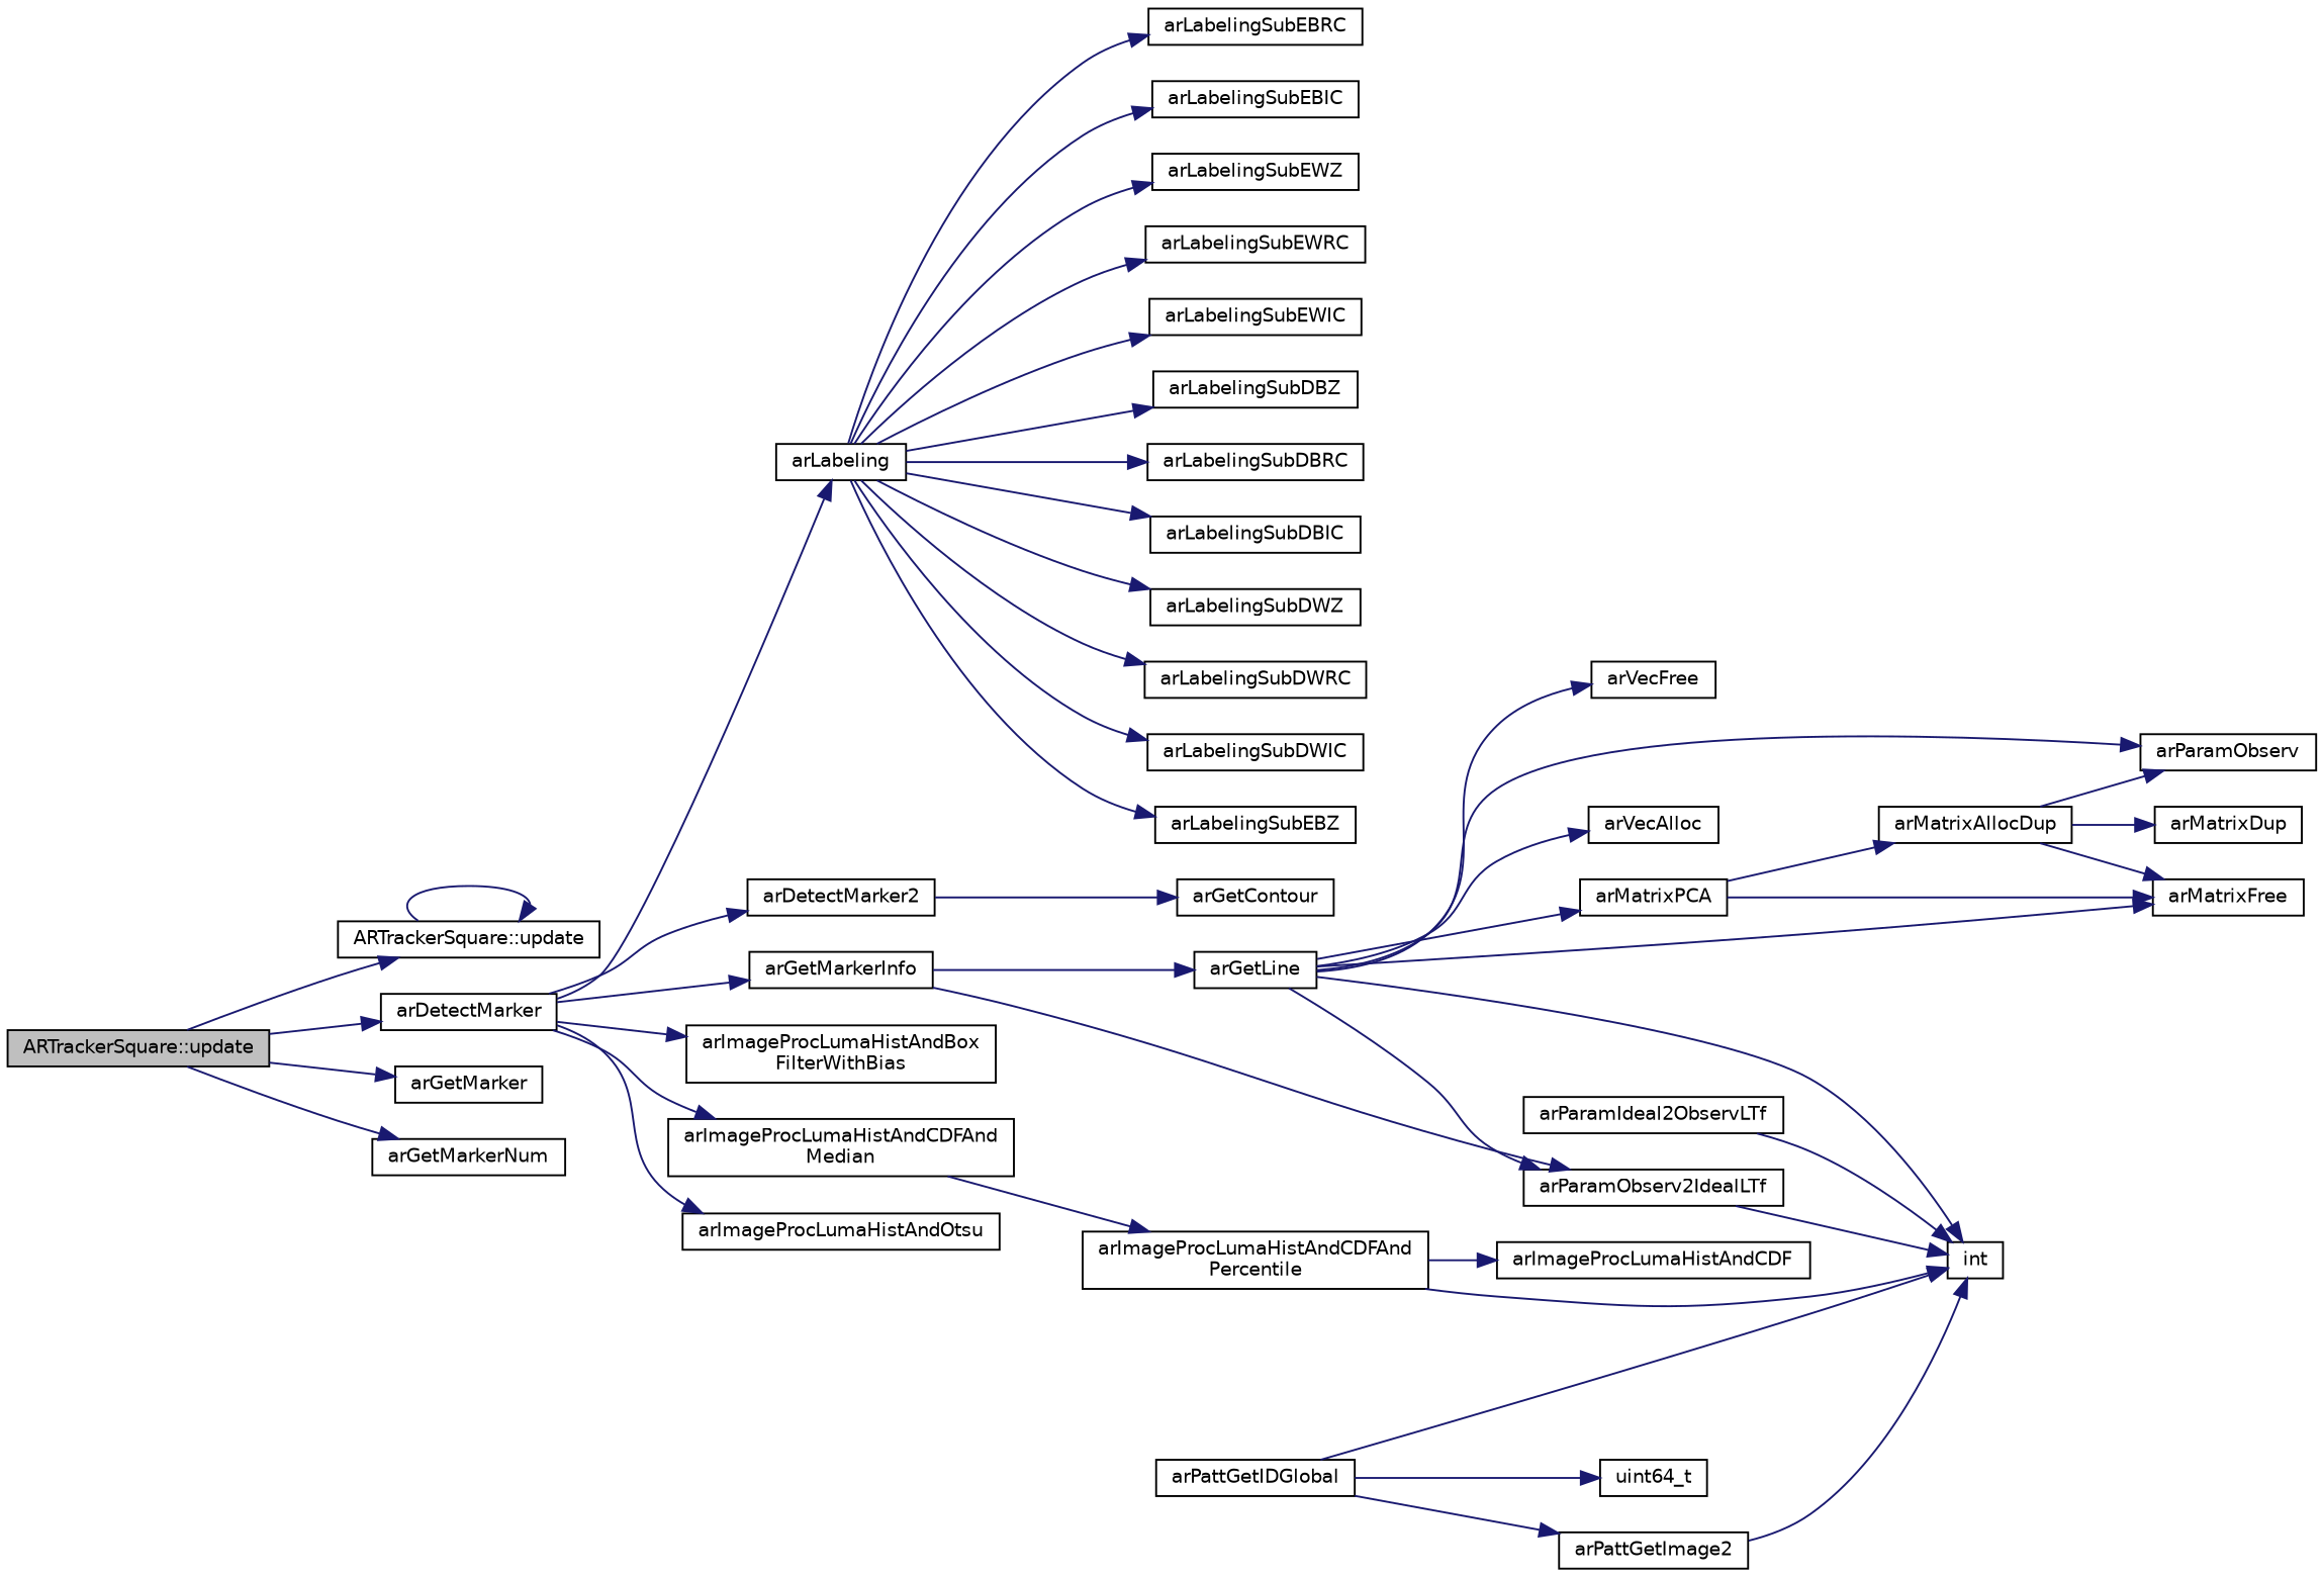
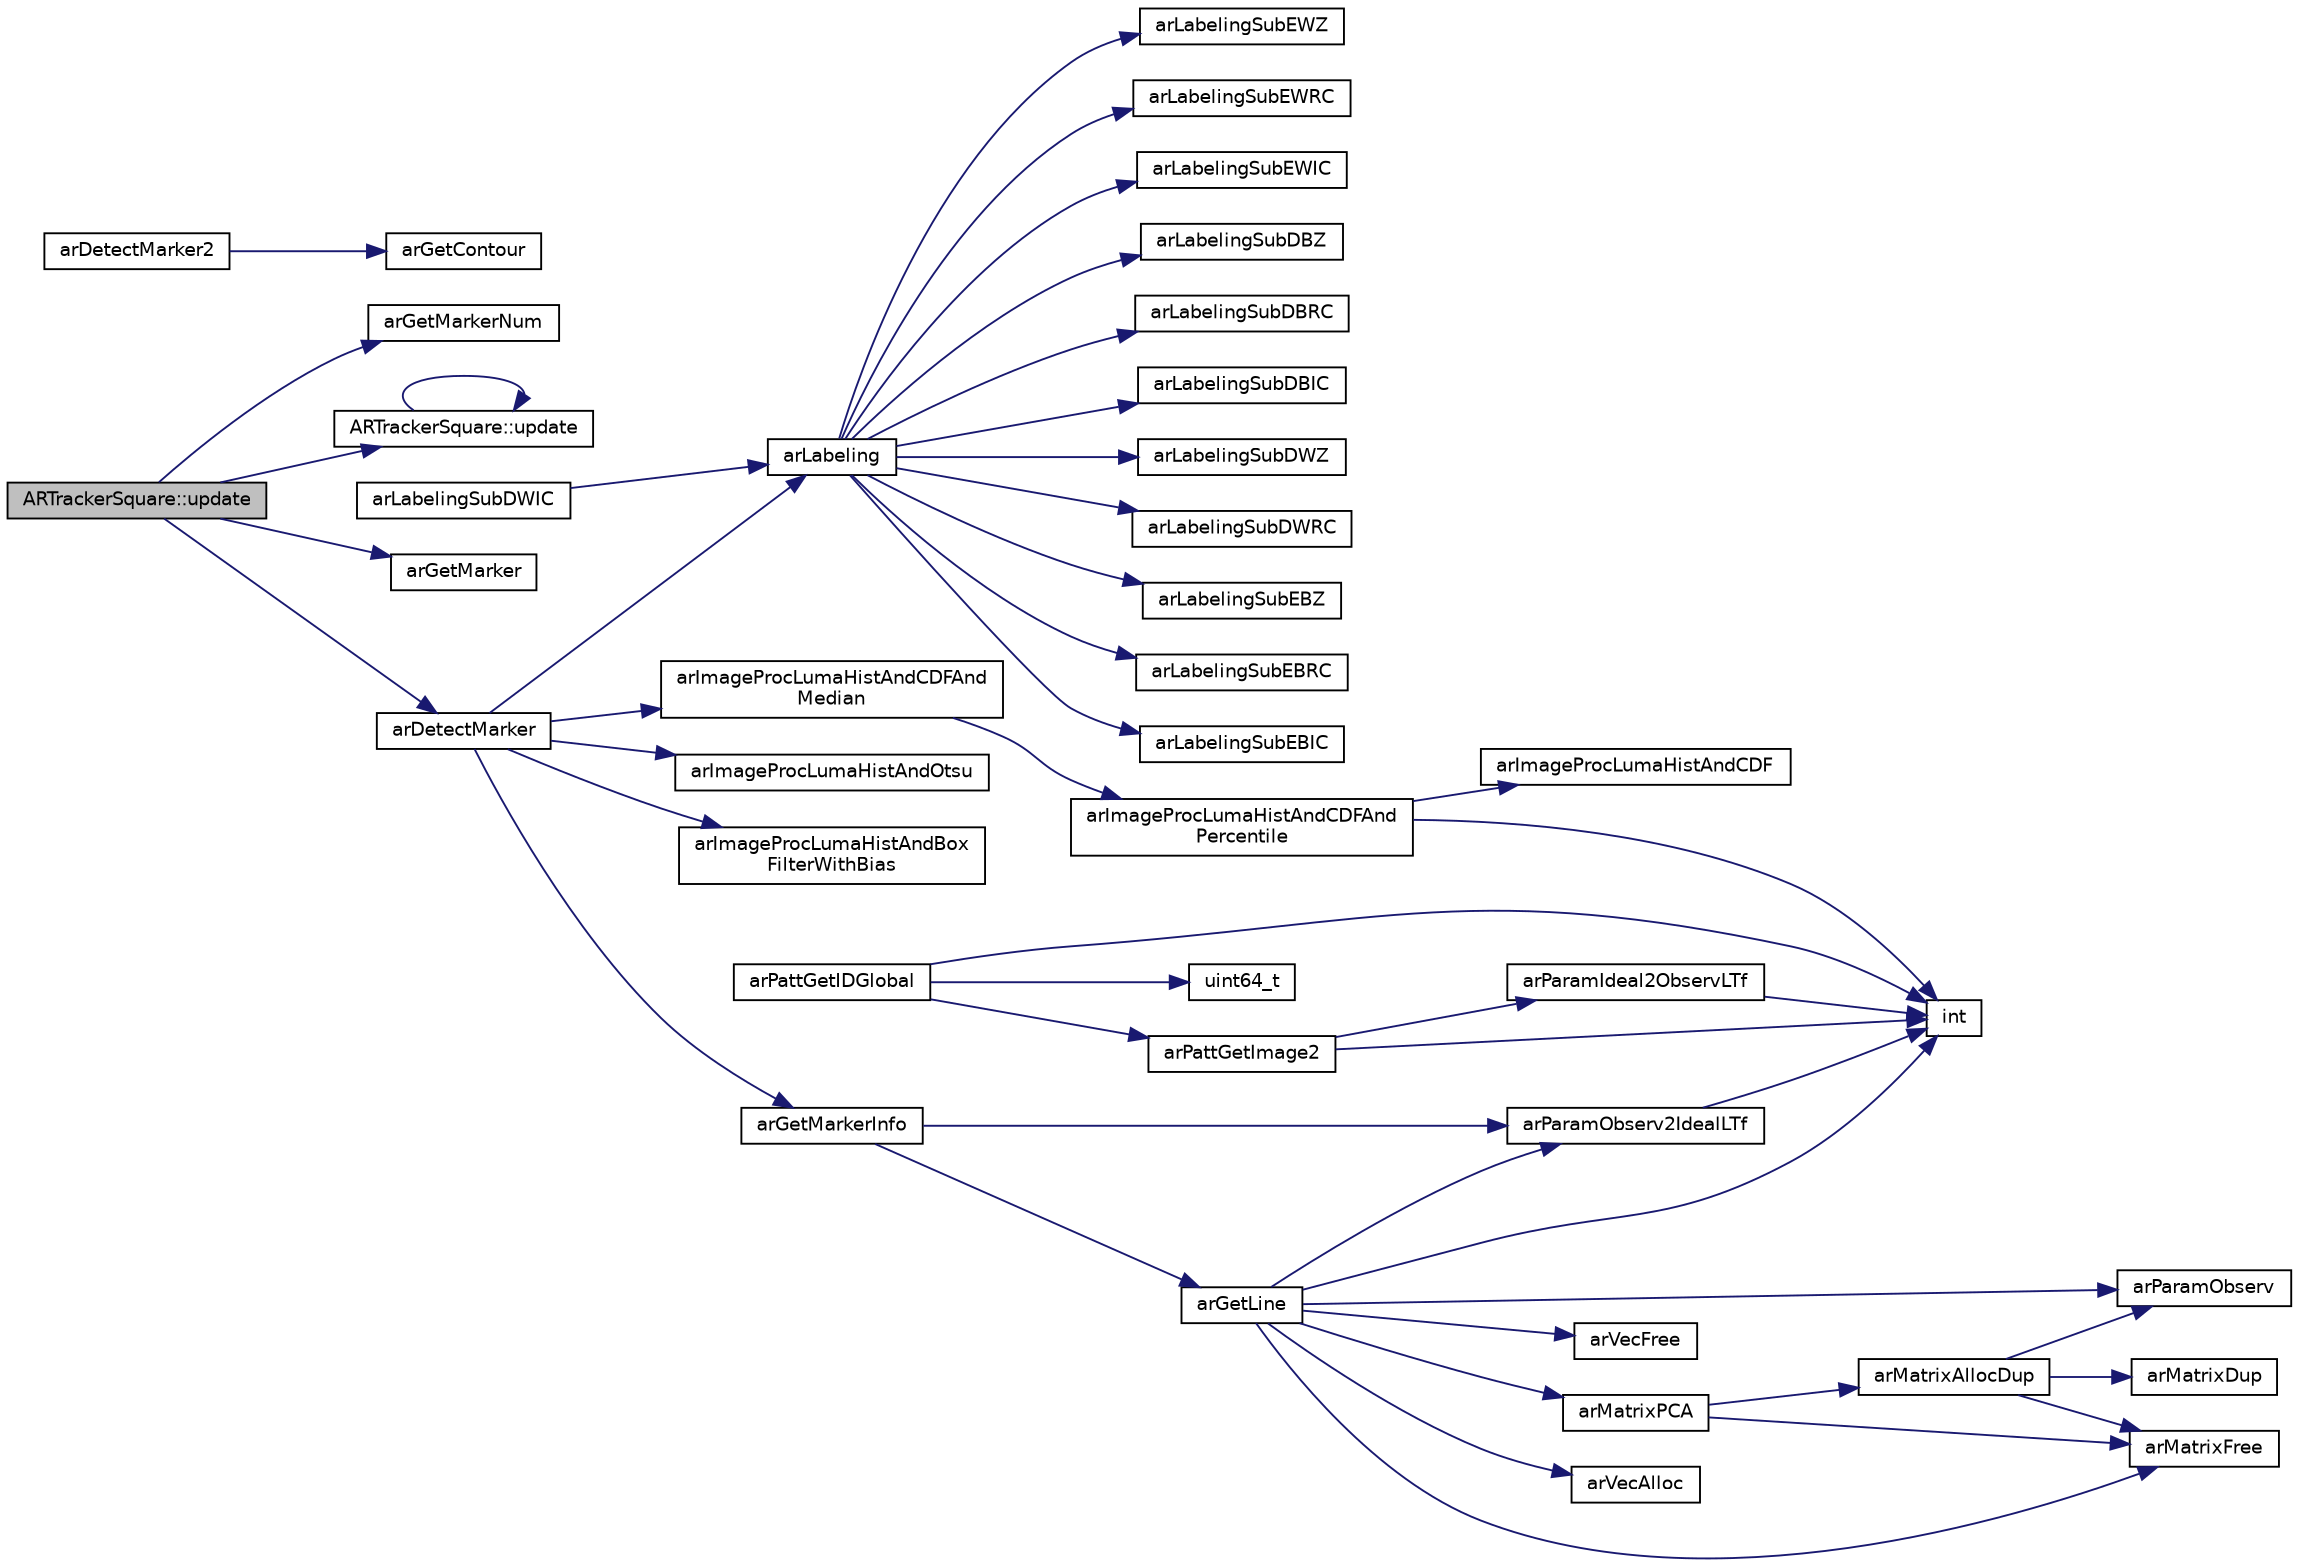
  digraph {
    rankdir=LR
    node [color=black fillcolor=white fontname=Helvetica fontsize=10 shape=record style=filled]
    edge [color=midnightblue fontname=Helvetica fontsize=10 labelfontname=Helvetica labelfontsize=10 style=solid]
    n1 [fillcolor=grey75 fontcolor=black height=0.2 label="ARTrackerSquare::update" width=0.4]
    n2 [height=0.2 label="ARTrackerSquare::update" width=0.4]
    n3 [height=0.2 label=arDetectMarker width=0.4]
    n4 [height=0.2 label=arGetMarker width=0.4]
    n5 [height=0.2 label=arGetMarkerNum width=0.4]
    n6 [height=0.2 label=arLabeling width=0.4]
    n7 [height=0.2 label=arDetectMarker2 width=0.4]
    n8 [height=0.2 label=arGetMarkerInfo width=0.4]
    n9 [height=0.2 label="arImageProcLumaHistAndBox\lFilterWithBias" width=0.4]
    n10 [height=0.2 label="arImageProcLumaHistAndCDFAnd\lMedian" width=0.4]
    n11 [height=0.2 label=arImageProcLumaHistAndOtsu width=0.4]
    n12 [height=0.2 label=arLabelingSubDBZ width=0.4]
    n13 [height=0.2 label=arLabelingSubDBRC width=0.4]
    n14 [height=0.2 label=arLabelingSubDBIC width=0.4]
    n15 [height=0.2 label=arLabelingSubDWZ width=0.4]
    n16 [height=0.2 label=arLabelingSubDWRC width=0.4]
    n17 [height=0.2 label=arLabelingSubDWIC width=0.4]
    n18 [height=0.2 label=arLabelingSubEBZ width=0.4]
    n19 [height=0.2 label=arLabelingSubEBRC width=0.4]
    n20 [height=0.2 label=arLabelingSubEBIC width=0.4]
    n21 [height=0.2 label=arLabelingSubEWZ width=0.4]
    n22 [height=0.2 label=arLabelingSubEWRC width=0.4]
    n23 [height=0.2 label=arLabelingSubEWIC width=0.4]
    n24 [height=0.2 label=arGetContour width=0.4]
    n25 [height=0.2 label=arParamObserv2IdealLTf width=0.4]
    n26 [height=0.2 label=arGetLine width=0.4]
    n27 [height=0.2 label="arImageProcLumaHistAndCDFAnd\lPercentile" width=0.4]
    n28 [height=0.2 label=int width=0.4]
    n29 [height=0.2 label=arVecAlloc width=0.4]
    n30 [height=0.2 label=arParamObserv width=0.4]
    n31 [height=0.2 label=arMatrixPCA width=0.4]
    n32 [height=0.2 label=arMatrixFree width=0.4]
    n33 [height=0.2 label=arVecFree width=0.4]
    n34 [height=0.2 label=arPattGetIDGlobal width=0.4]
    n35 [height=0.2 label=uint64_t width=0.4]
    n36 [height=0.2 label=arPattGetImage2 width=0.4]
    n37 [height=0.2 label=arMatrixAllocDup width=0.4]
    n38 [height=0.2 label=arMatrixDup width=0.4]
    n39 [height=0.2 label=arParamIdeal2ObservLTf width=0.4]
    n40 [height=0.2 label=arImageProcLumaHistAndCDF width=0.4]
    n1 -> n2
    n1 -> n3
    n1 -> n4
    n1 -> n5
    n2 -> n2
    n3 -> n6
-   n3 -> n7
    n3 -> n8
    n3 -> n9
    n3 -> n10
    n3 -> n11
    n6 -> n12
    n6 -> n13
    n6 -> n14
    n6 -> n15
    n6 -> n16
-   n6 -> n17
+   n17 -> n6
    n6 -> n18
    n6 -> n19
    n6 -> n20
    n6 -> n21
    n6 -> n22
    n6 -> n23
    n7 -> n24
    n8 -> n25
    n8 -> n26
    n10 -> n27
    n25 -> n28
    n26 -> n25
    n26 -> n28
    n26 -> n29
    n26 -> n30
    n26 -> n31
    n26 -> n32
    n26 -> n33
    n27 -> n28
    n27 -> n40
    n31 -> n32
    n31 -> n37
    n34 -> n28
    n34 -> n35
    n34 -> n36
    n36 -> n28
+   n36 -> n39
    n37 -> n30
    n37 -> n32
    n37 -> n38
    n39 -> n28
  }
